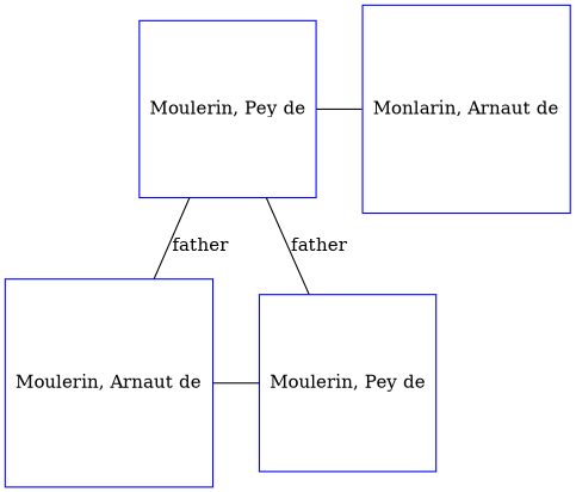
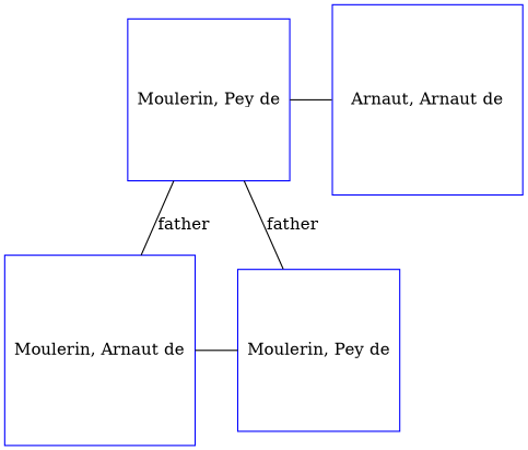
  digraph {
    node [color=blue regular=1 shape=box]
    edge [dir=none]
    n1 [label="Moulerin, Pey de"]
    n2 [label="Moulerin, Arnaut de"]
    n3 [label="Moulerin, Pey de"]
-   n4 [label="Monlarin, Arnaut de"]
+   n4 [label="Arnaut, Arnaut de"]
    subgraph sub_1 {
      rank=same
      n1
      n2
    }
    subgraph sub_2 {
      rank=same
      n3
      n4
    }
    n2 -> n1
    n3 -> n1 [arrowsize=0.0 label=father]
    n3 -> n2 [arrowsize=0.0 label=father]
    n3 -> n4
  }
